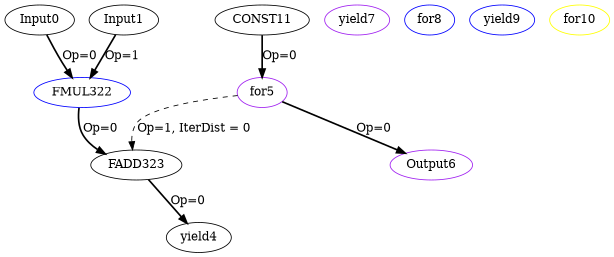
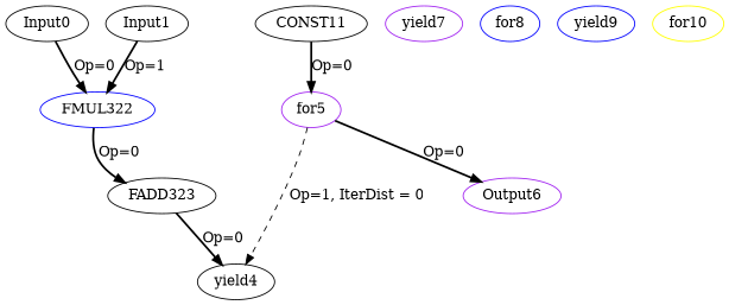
  digraph {
    node [color=black opcode=yield]
    edge [color=black operand=0 style=bold]
    Input0 [offset="0,0" opcode=Input pattern="4,20,-76,18,4,16" ref_name=kernel_3mm_0_0]
    FMUL322 [color=blue opcode=FMUL32]
    FADD323 [opcode=FADD32]
    Input1 [offset="0,0" opcode=Input pattern="72,20,-1364,18,-1436,16" ref_name=kernel_3mm_0_1]
    yield4
    for5 [color=purple opcode=for]
    Output6 [color=purple offset="0,0" opcode=Output pattern="0,20,4,18,4,16" ref_name=kernel_3mm_0_2]
    yield7 [color=purple]
    for8 [color=blue opcode=for]
    yield9 [color=blue]
    for10 [color=yellow opcode=for]
    CONST11 [opcode=CONST value="0x00000000"]
    Input0 -> FMUL322 [label="Op=0"]
    FMUL322 -> FADD323 [label="Op=0"]
    FADD323 -> yield4 [label="Op=0"]
    Input1 -> FMUL322 [label="Op=1" operand=1]
-   for5 -> FADD323 [iterdist=0 label="Op=1, IterDist = 0" operand=1 style=dashed]
+   for5 -> yield4 [iterdist=0 label="Op=1, IterDist = 0" operand=1 style=dashed]
    for5 -> Output6 [label="Op=0"]
    CONST11 -> for5 [label="Op=0"]
  }
